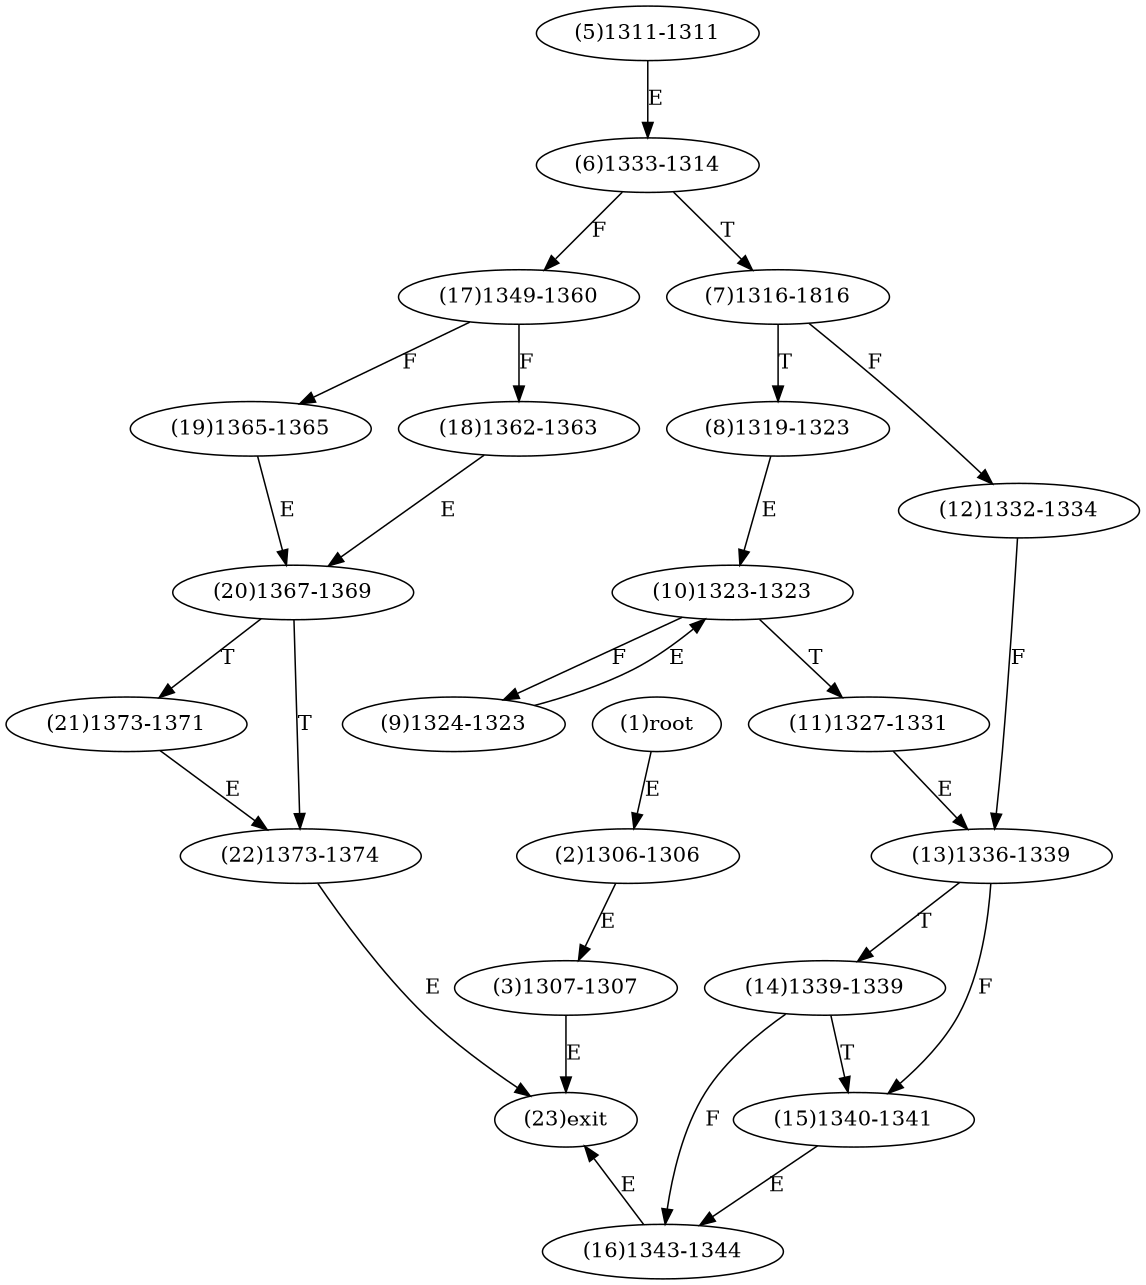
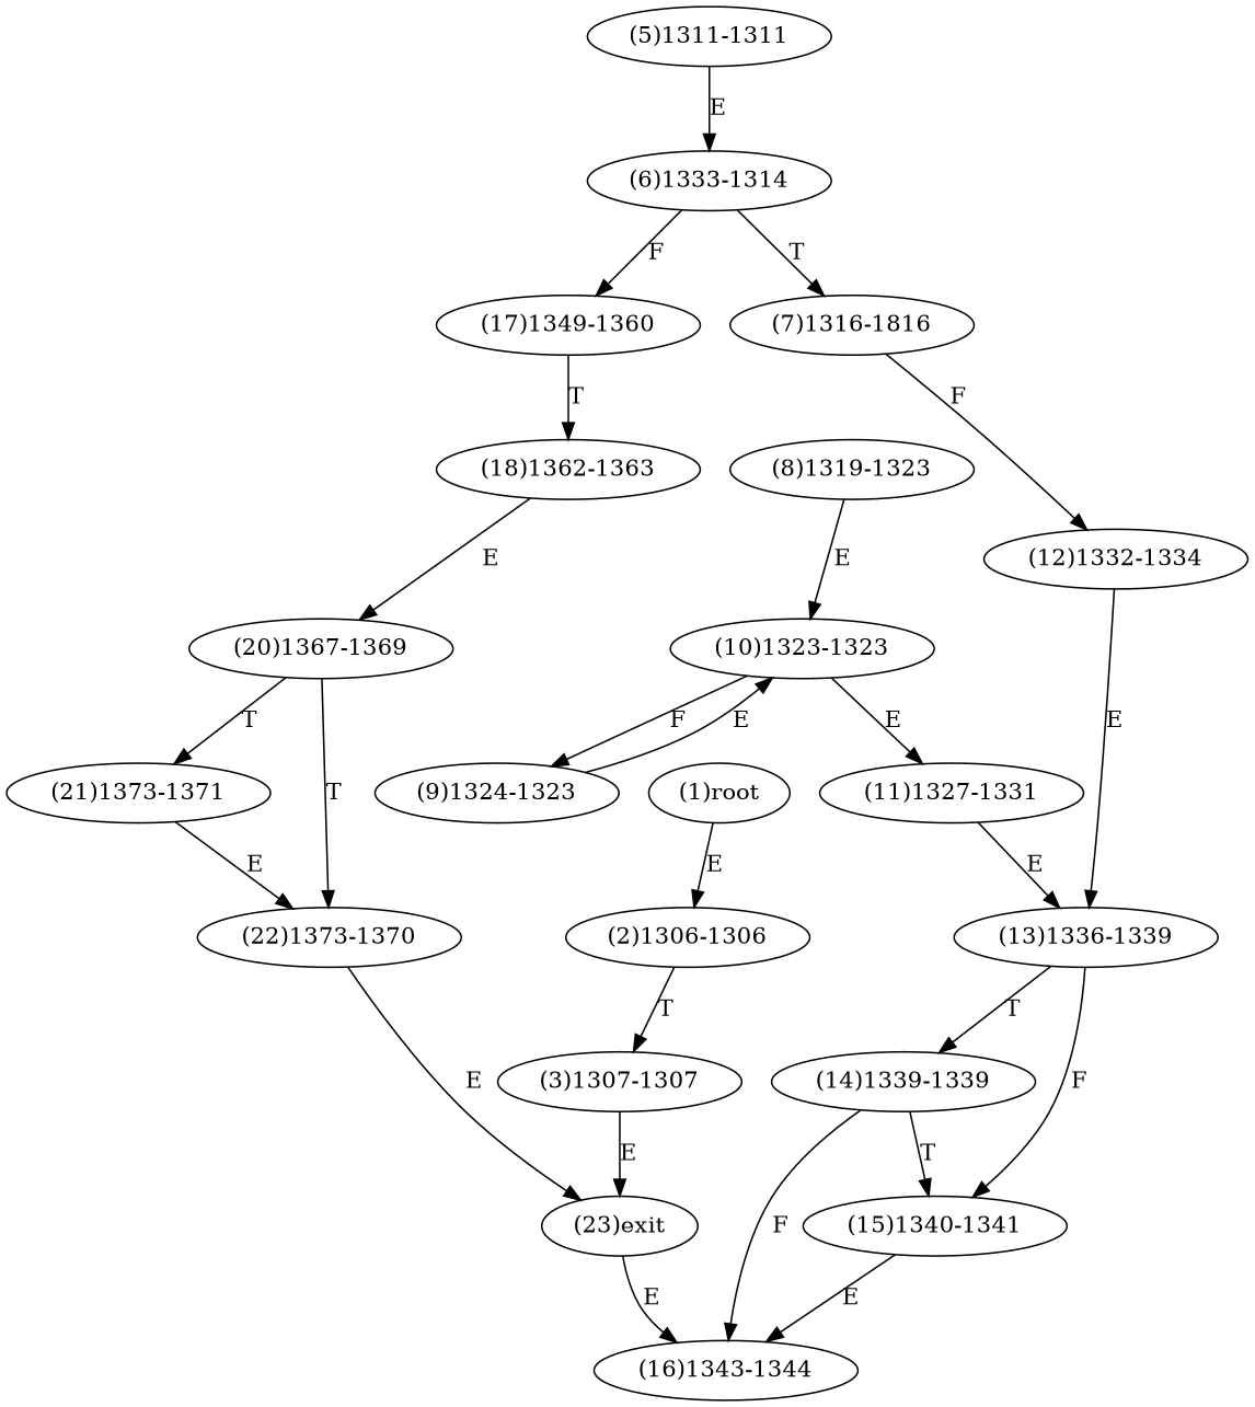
  digraph {
    n1 [label="(1)root"]
    n2 [label="(2)1306-1306"]
    n3 [label="(3)1307-1307"]
    n4 [label="(23)exit"]
    n5 [label="(5)1311-1311"]
    n6 [label="(6)1333-1314"]
    n7 [label="(7)1316-1816"]
    n8 [label="(17)1349-1360"]
    n9 [label="(8)1319-1323"]
    n10 [label="(12)1332-1334"]
-   n11 [label="(19)1365-1365"]
    n12 [label="(18)1362-1363"]
    n13 [label="(10)1323-1323"]
    n14 [label="(13)1336-1339"]
    n15 [label="(9)1324-1323"]
    n16 [label="(11)1327-1331"]
    n17 [label="(14)1339-1339"]
    n18 [label="(15)1340-1341"]
    n19 [label="(16)1343-1344"]
    n20 [label="(20)1367-1369"]
    n21 [label="(21)1373-1371"]
-   n22 [label="(22)1373-1374"]
+   n22 [label="(22)1373-1370"]
    n1 -> n2 [label=E]
-   n2 -> n3 [label=E]
+   n2 -> n3 [label=T]
    n3 -> n4 [label=E]
    n5 -> n6 [label=E]
    n6 -> n7 [label=T]
    n6 -> n8 [label=F]
-   n7 -> n9 [label=T]
    n7 -> n10 [label=F]
-   n8 -> n11 [label=F]
-   n8 -> n12 [label=F]
+   n8 -> n12 [label=T]
    n9 -> n13 [label=E]
-   n10 -> n14 [label=F]
-   n11 -> n20 [label=E]
+   n10 -> n14 [label=E]
    n12 -> n20 [label=E]
    n13 -> n15 [label=F]
-   n13 -> n16 [label=T]
+   n13 -> n16 [label=E]
    n14 -> n17 [label=T]
    n14 -> n18 [label=F]
    n15 -> n13 [label=E]
    n16 -> n14 [label=E]
    n17 -> n18 [label=T]
    n17 -> n19 [label=F]
    n18 -> n19 [label=E]
-   n19 -> n4 [label=E]
+   n4 -> n19 [label=E]
    n20 -> n21 [label=T]
    n20 -> n22 [label=T]
    n21 -> n22 [label=E]
    n22 -> n4 [label=E]
  }
